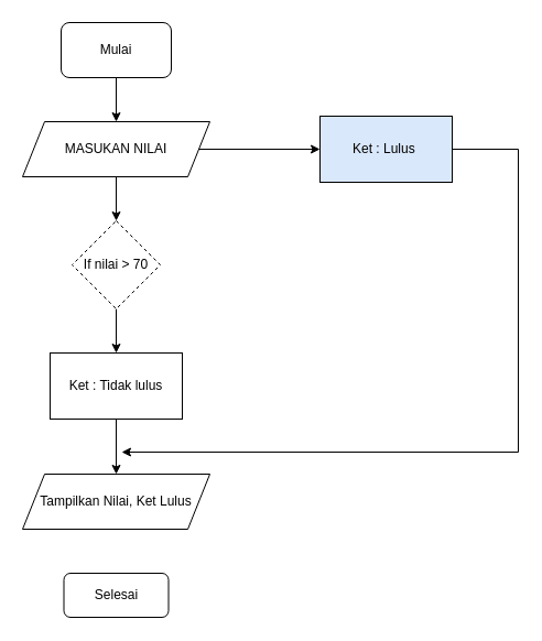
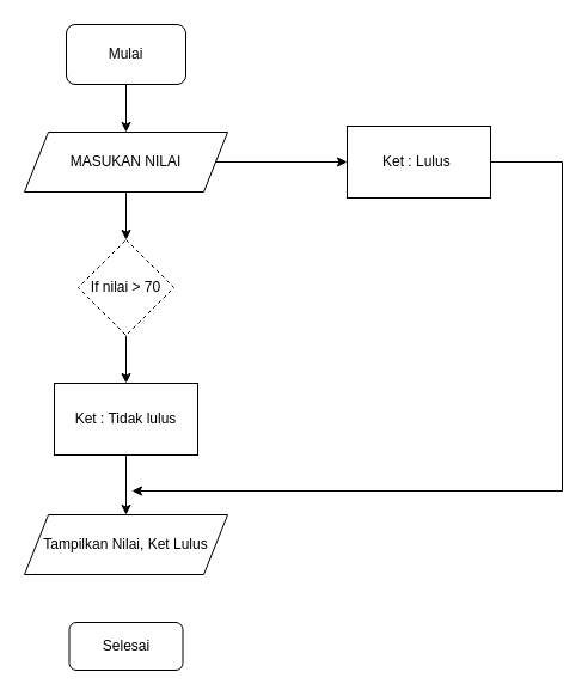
  <mxCell id="0" />
  <mxCell id="1" parent="0" />
  <mxCell id="2" value="" style="edgeStyle=orthogonalEdgeStyle;rounded=0;orthogonalLoop=1;jettySize=auto;html=1;" edge="1" parent="1" source="3" target="6"><mxGeometry relative="1" as="geometry" /></mxCell>
  <mxCell id="3" value="Mulai" style="rounded=1;whiteSpace=wrap;html=1;" vertex="1" parent="1"><mxGeometry x="55" y="20" width="100" height="50" as="geometry" /></mxCell>
  <mxCell id="4" value="" style="edgeStyle=orthogonalEdgeStyle;rounded=0;orthogonalLoop=1;jettySize=auto;html=1;" edge="1" parent="1" source="6" target="8"><mxGeometry relative="1" as="geometry" /></mxCell>
  <mxCell id="5" value="" style="edgeStyle=orthogonalEdgeStyle;rounded=0;orthogonalLoop=1;jettySize=auto;html=1;" edge="1" parent="1" source="6" target="10"><mxGeometry relative="1" as="geometry" /></mxCell>
  <mxCell id="6" value="MASUKAN NILAI" style="shape=parallelogram;perimeter=parallelogramPerimeter;whiteSpace=wrap;html=1;fixedSize=1;" vertex="1" parent="1"><mxGeometry x="20" y="110" width="170" height="50" as="geometry" /></mxCell>
  <mxCell id="7" value="" style="edgeStyle=orthogonalEdgeStyle;rounded=0;orthogonalLoop=1;jettySize=auto;html=1;" edge="1" parent="1" source="8" target="12"><mxGeometry relative="1" as="geometry" /></mxCell>
  <mxCell id="8" value="If nilai &amp;gt; 70" style="rhombus;whiteSpace=wrap;html=1;dashed=1;" vertex="1" parent="1"><mxGeometry x="65" y="200" width="80" height="80" as="geometry" /></mxCell>
  <mxCell id="9" style="edgeStyle=orthogonalEdgeStyle;rounded=0;orthogonalLoop=1;jettySize=auto;html=1;" edge="1" parent="1" source="10"><mxGeometry relative="1" as="geometry"><mxPoint x="110" y="410" as="targetPoint" /><Array as="points"><mxPoint x="470" y="135" /><mxPoint x="470" y="410" /></Array></mxGeometry></mxCell>
- <mxCell id="10" value="Ket : Lulus&amp;nbsp;" style="whiteSpace=wrap;html=1;fillColor=#dae8fc;" vertex="1" parent="1"><mxGeometry x="290" y="105" width="120" height="60" as="geometry" /></mxCell>
+ <mxCell id="10" value="Ket : Lulus&amp;nbsp;" style="whiteSpace=wrap;html=1;" vertex="1" parent="1"><mxGeometry x="290" y="105" width="120" height="60" as="geometry" /></mxCell>
  <mxCell id="11" value="" style="edgeStyle=orthogonalEdgeStyle;rounded=0;orthogonalLoop=1;jettySize=auto;html=1;" edge="1" parent="1" source="12" target="13"><mxGeometry relative="1" as="geometry" /></mxCell>
  <mxCell id="12" value="Ket : Tidak lulus" style="whiteSpace=wrap;html=1;" vertex="1" parent="1"><mxGeometry x="45" y="320" width="120" height="60" as="geometry" /></mxCell>
  <mxCell id="13" value="Tampilkan Nilai, Ket Lulus" style="shape=parallelogram;perimeter=parallelogramPerimeter;whiteSpace=wrap;html=1;fixedSize=1;" vertex="1" parent="1"><mxGeometry x="20" y="430" width="170" height="50" as="geometry" /></mxCell>
  <mxCell id="14" value="Selesai" style="rounded=1;whiteSpace=wrap;html=1;" vertex="1" parent="1"><mxGeometry x="57.5" y="520" width="95" height="40" as="geometry" /></mxCell>
